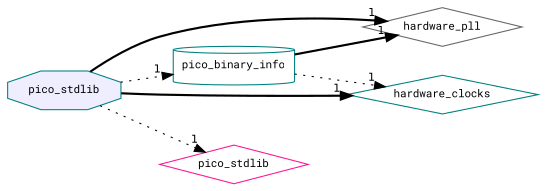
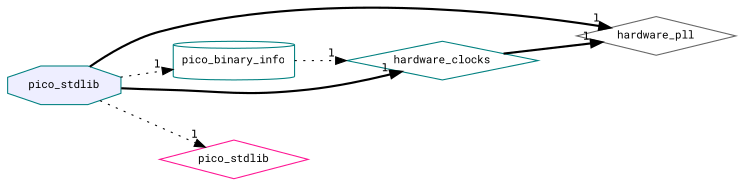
  digraph {
    compound=true
    fontname="Roboto Mono"
    rankdir=LR
    node [color=teal fillcolor=white fontname="Roboto Mono" fontsize=10 shape=diamond style=filled]
    edge [fontname="Roboto Mono" headlabel=1 labeldistance=1.5 labelfontname=Helvetica labelfontsize=10 style=bold]
    n1 [fillcolor="#eeeeff" label=pico_stdlib pencolor=black shape=octagon]
    n2 [color=gray40 label=hardware_pll]
    n3 [label=pico_binary_info shape=cylinder]
    n4 [label=hardware_clocks]
    n5 [color=deeppink label=pico_stdlib]
    n1 -> n2
    n1 -> n3 [style=dotted]
    n1 -> n4
    n1 -> n5 [style=dotted]
    n3 -> n4 [style=dotted]
-   n3 -> n2
+   n4 -> n2
  }
